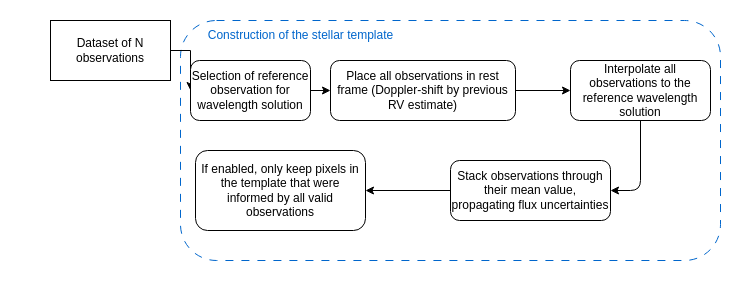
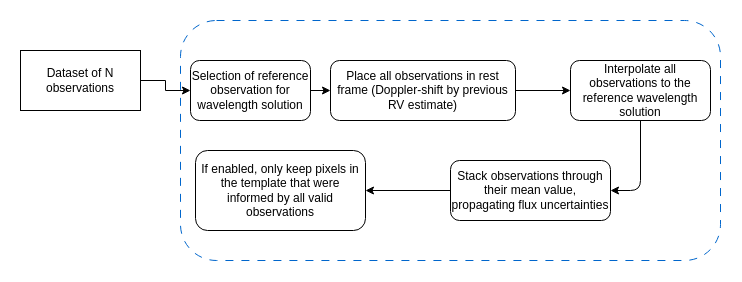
  <mxCell id="0" />
  <mxCell id="1" parent="0" />
  <mxCell id="2" value="" style="rounded=1;whiteSpace=wrap;html=1;strokeColor=#0066CC;dashed=1;dashPattern=8 8;" parent="1" vertex="1"><mxGeometry x="180" y="20" width="540" height="240" as="geometry" /></mxCell>
  <mxCell id="3" value="" style="edgeStyle=orthogonalEdgeStyle;rounded=0;orthogonalLoop=1;jettySize=auto;html=1;entryX=0;entryY=0.5;entryDx=0;entryDy=0;" parent="1" source="4" target="7" edge="1"><mxGeometry relative="1" as="geometry"><mxPoint x="230" y="90" as="targetPoint" /></mxGeometry></mxCell>
- <mxCell id="4" value="Dataset of N observations" style="whiteSpace=wrap;html=1;" parent="1" vertex="1"><mxGeometry x="50" y="20" width="120" height="60" as="geometry" /></mxCell>
- <mxCell id="5" value="&lt;span style=&quot;color: rgb(0, 102, 204);&quot;&gt;Construction of the stellar template&lt;/span&gt;" style="text;html=1;align=center;verticalAlign=middle;resizable=0;points=[];autosize=1;strokeColor=none;fillColor=none;" parent="1" vertex="1"><mxGeometry x="195" y="20" width="210" height="30" as="geometry" /></mxCell>
+ <mxCell id="4" value="Dataset of N observations" style="whiteSpace=wrap;html=1;" parent="1" vertex="1"><mxGeometry x="20" y="50" width="120" height="60" as="geometry" /></mxCell>
  <mxCell id="6" value="" style="edgeStyle=none;html=1;" edge="1" parent="1" source="7" target="9"><mxGeometry relative="1" as="geometry" /></mxCell>
  <mxCell id="7" value="Selection of reference observation for wavelength solution" style="rounded=1;whiteSpace=wrap;html=1;" vertex="1" parent="1"><mxGeometry x="190" y="60" width="120" height="60" as="geometry" /></mxCell>
  <mxCell id="8" style="edgeStyle=none;html=1;entryX=0;entryY=0.5;entryDx=0;entryDy=0;" edge="1" parent="1" source="9" target="11"><mxGeometry relative="1" as="geometry" /></mxCell>
  <mxCell id="9" value="Place all observations in rest frame (Doppler-shift by previous RV estimate)" style="rounded=1;whiteSpace=wrap;html=1;" vertex="1" parent="1"><mxGeometry x="330" y="60" width="185" height="60" as="geometry" /></mxCell>
  <mxCell id="10" value="" style="edgeStyle=none;html=1;entryX=1;entryY=0.5;entryDx=0;entryDy=0;" edge="1" parent="1" source="11" target="13"><mxGeometry relative="1" as="geometry"><Array as="points"><mxPoint x="640" y="190" /></Array></mxGeometry></mxCell>
  <mxCell id="11" value="Interpolate all observations to the reference wavelength solution" style="rounded=1;whiteSpace=wrap;html=1;" vertex="1" parent="1"><mxGeometry x="570" y="60" width="140" height="60" as="geometry" /></mxCell>
  <mxCell id="12" value="" style="edgeStyle=none;html=1;" edge="1" parent="1" source="13" target="14"><mxGeometry relative="1" as="geometry" /></mxCell>
  <mxCell id="13" value="Stack observations through their mean value, propagating flux uncertainties" style="rounded=1;whiteSpace=wrap;html=1;" vertex="1" parent="1"><mxGeometry x="450" y="160" width="160" height="60" as="geometry" /></mxCell>
  <mxCell id="14" value="If enabled, only keep pixels in the template that were informed by all valid observations" style="rounded=1;whiteSpace=wrap;html=1;" vertex="1" parent="1"><mxGeometry x="195" y="150" width="170" height="80" as="geometry" /></mxCell>
